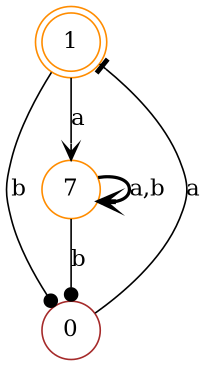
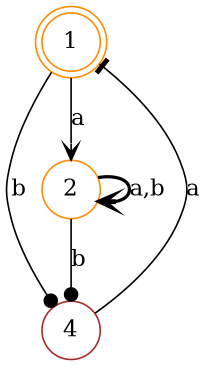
  digraph {
    rankdir=TB
    node [color=darkorange shape=circle]
    edge [arrowhead=dot style=solid]
    1 [shape=doublecircle]
-   0 [color=brown]
-   2 [label=7]
+   0 [color=brown label=4]
+   2
    1 -> 0 [label=b]
    1 -> 2 [arrowhead=vee label=a]
    0 -> 1 [arrowhead=tee label=a]
    2 -> 0 [label=b]
    2 -> 2 [arrowhead=vee label="a,b" style=bold]
  }
